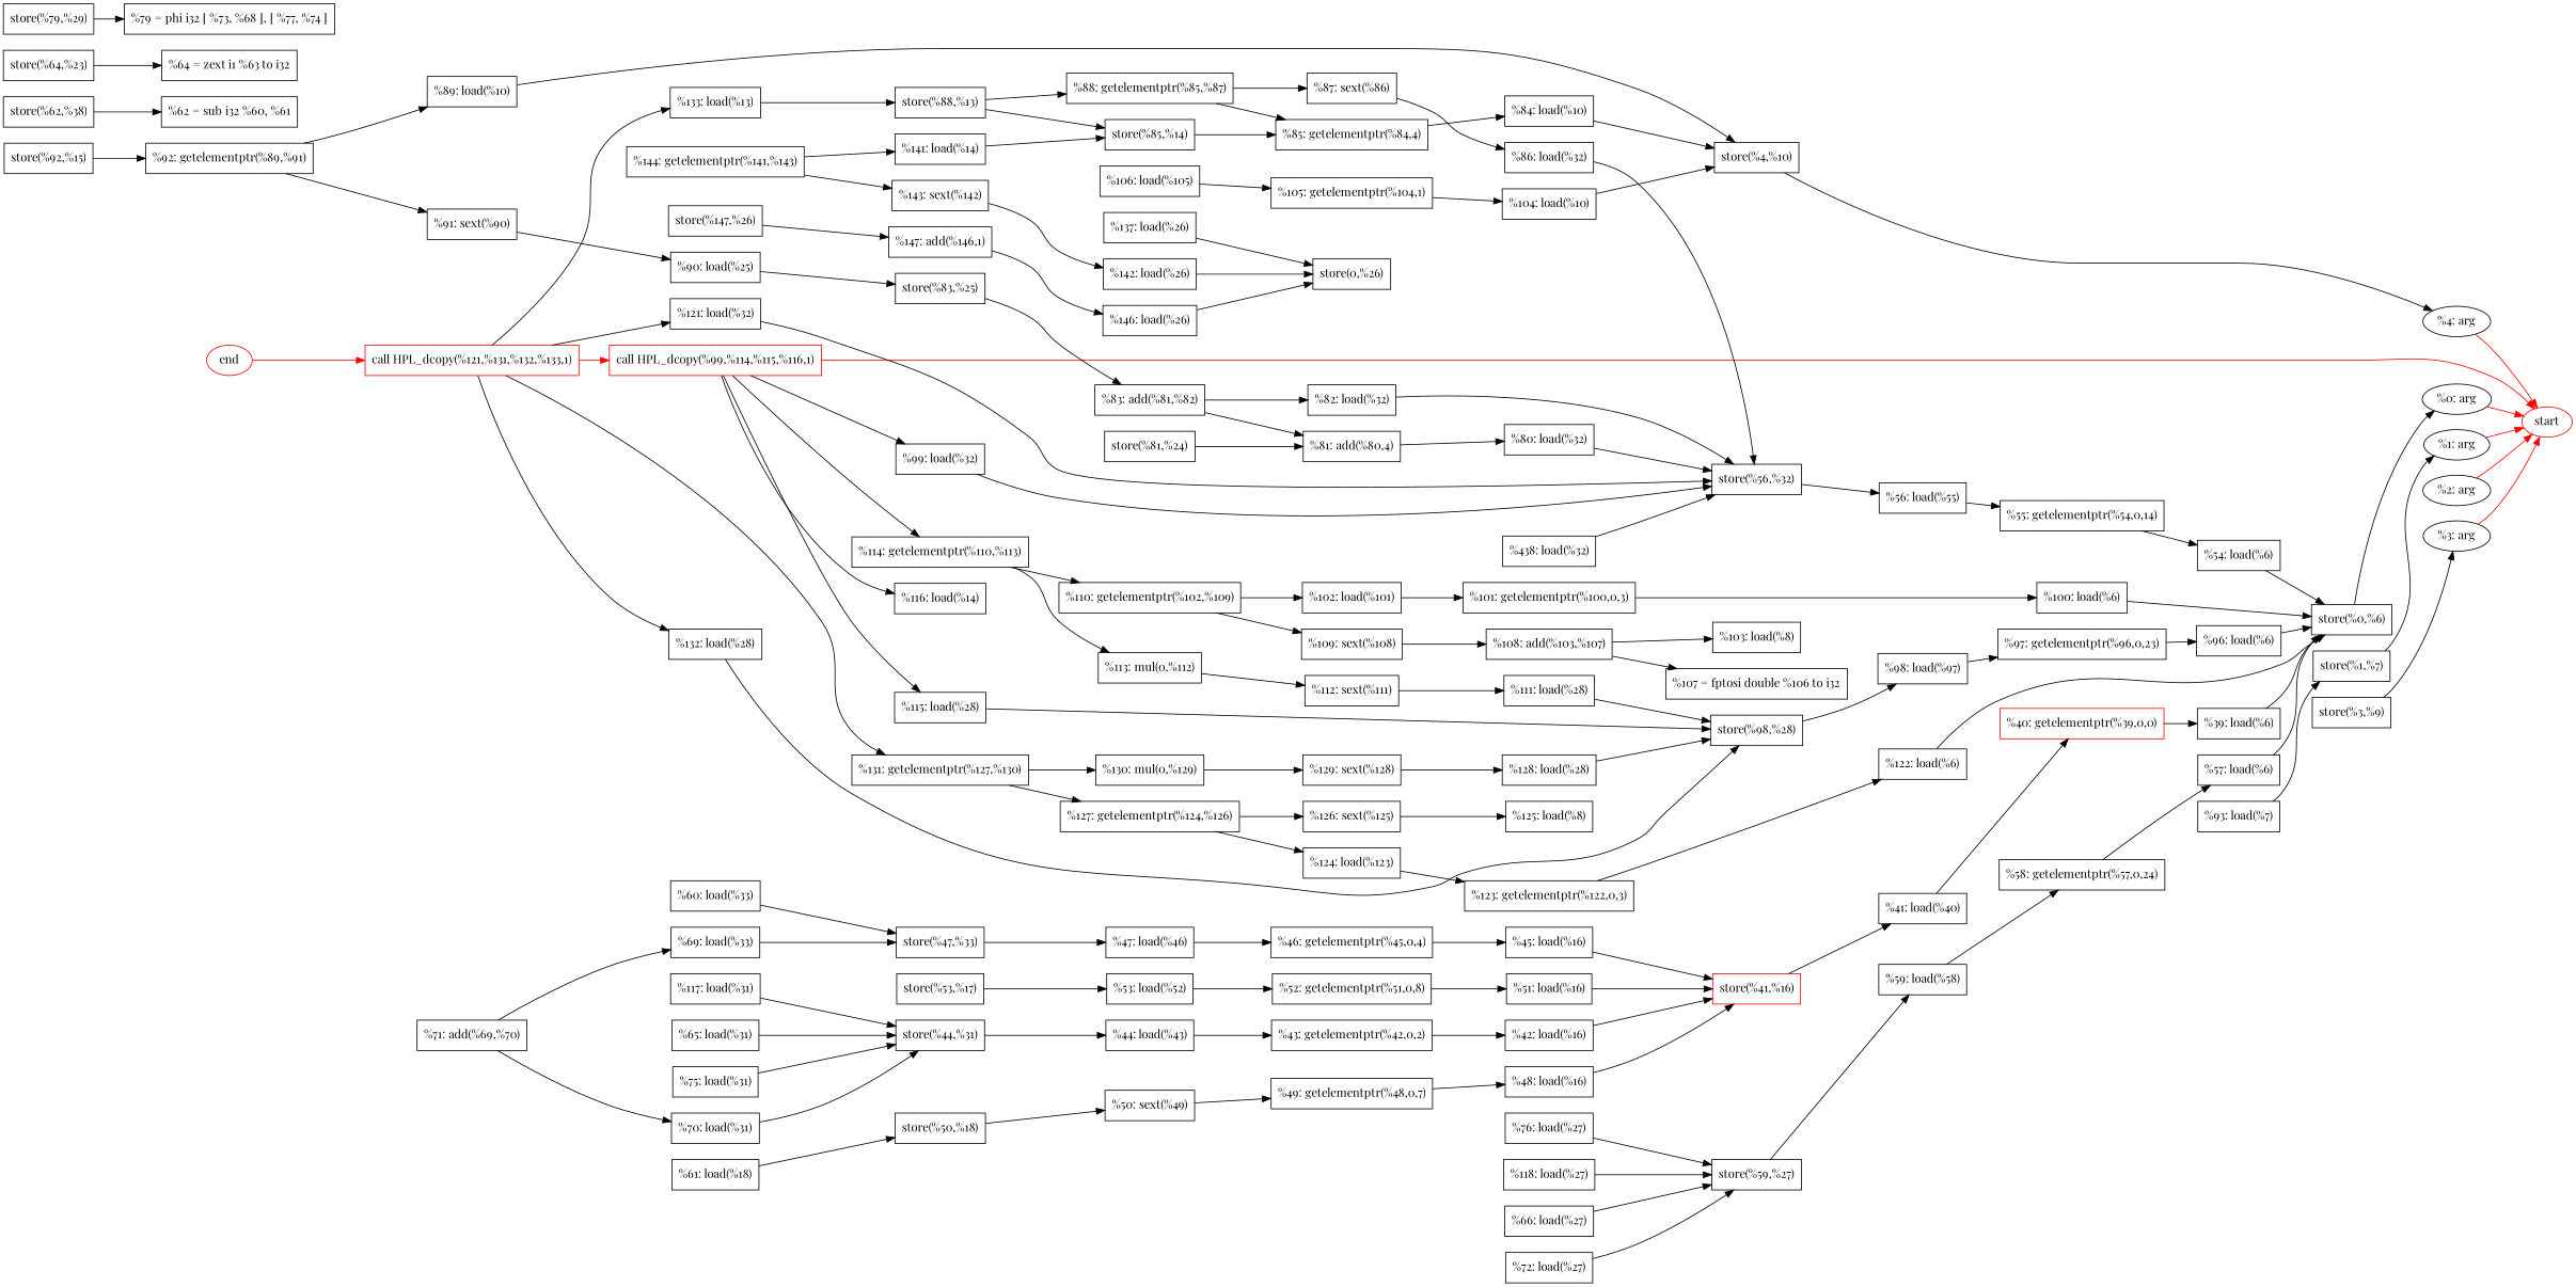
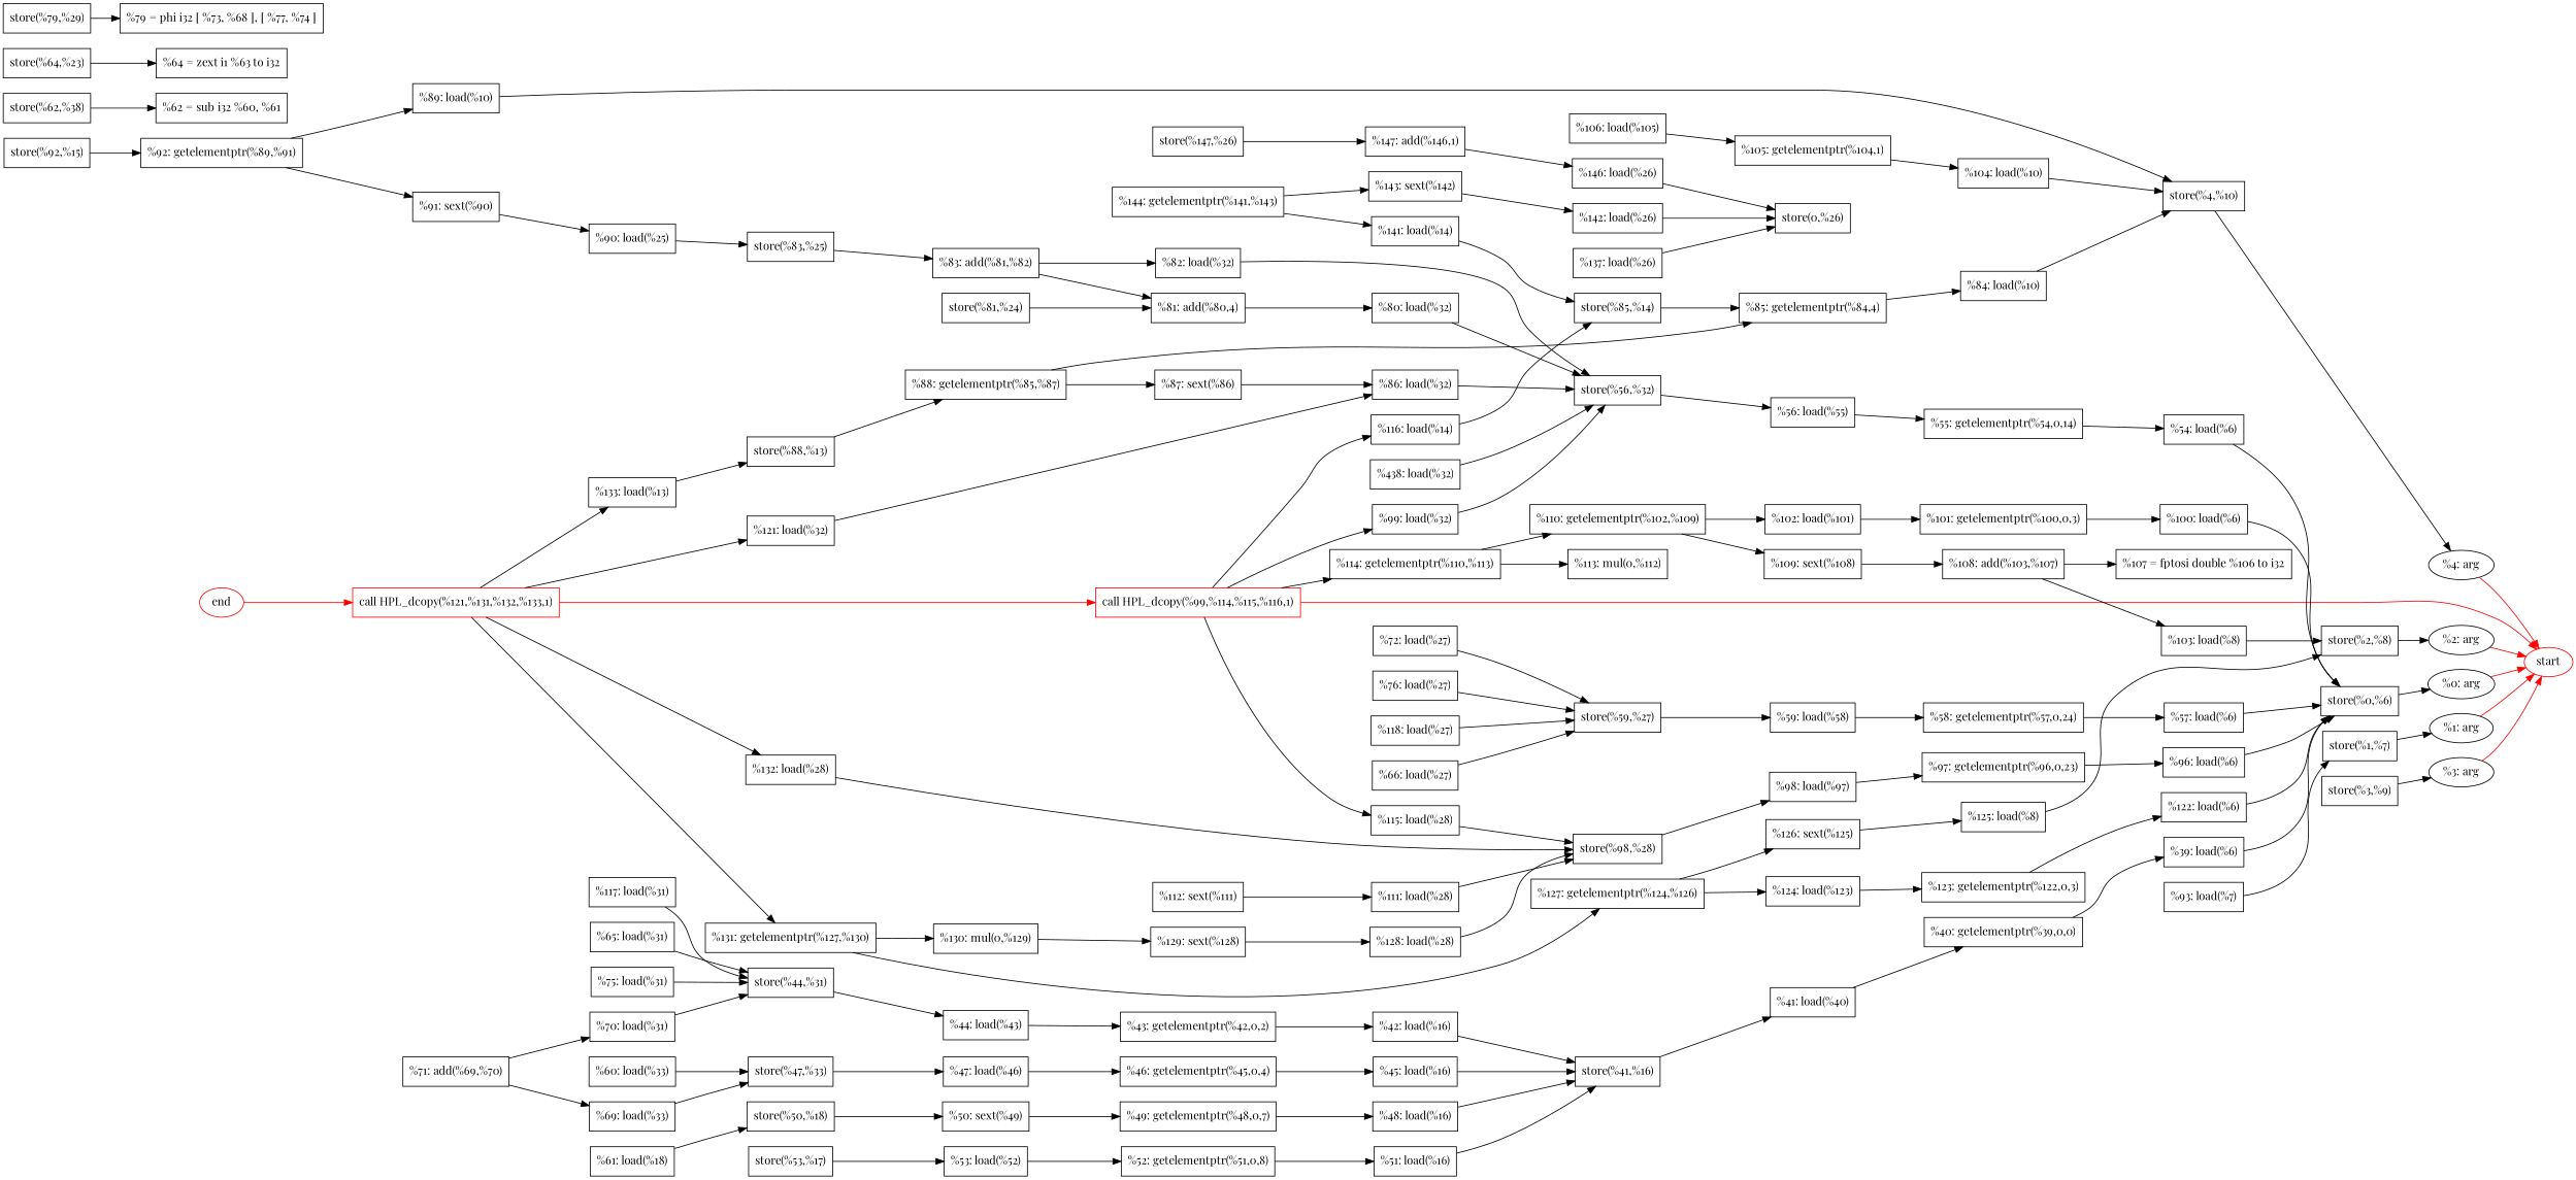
  digraph {
    fontname="Playfair Display"
    rankdir=LR
    node [fontname="Playfair Display" shape=record]
    edge [fontname="Playfair Display"]
    n1 [color=red label=start shape=ellipse]
    n2 [color=red label=end shape=ellipse]
    n3 [color=red label="call HPL_dcopy(%121,%131,%132,%133,1)"]
    n4 [color=red label="call HPL_dcopy(%99,%114,%115,%116,1)"]
    n5 [label="%121: load(%32)"]
    n6 [label="%131: getelementptr(%127,%130)"]
    n7 [label="%132: load(%28)"]
    n8 [label="%133: load(%13)"]
    n9 [label="%0: arg" shape=ellipse]
    n10 [label="%1: arg" shape=ellipse]
    n11 [label="%2: arg" shape=ellipse]
    n12 [label="%3: arg" shape=ellipse]
    n13 [label="%4: arg" shape=ellipse]
    n14 [label="store(%0,%6)"]
    n15 [label="store(%1,%7)"]
+   n16 [label="store(%2,%8)"]
    n17 [label="store(%3,%9)"]
    n18 [label="store(%4,%10)"]
    n19 [label="%39: load(%6)"]
-   n20 [label="%40: getelementptr(%39,0,0)" color=red]
+   n20 [label="%40: getelementptr(%39,0,0)"]
    n21 [label="%41: load(%40)"]
-   n22 [label="store(%41,%16)" color=red]
+   n22 [label="store(%41,%16)"]
    n23 [label="%42: load(%16)"]
    n24 [label="%43: getelementptr(%42,0,2)"]
    n25 [label="%44: load(%43)"]
    n26 [label="store(%44,%31)"]
    n27 [label="%45: load(%16)"]
    n28 [label="%46: getelementptr(%45,0,4)"]
    n29 [label="%47: load(%46)"]
    n30 [label="store(%47,%33)"]
    n31 [label="%48: load(%16)"]
    n32 [label="%49: getelementptr(%48,0,7)"]
    n33 [label="%50: sext(%49)"]
    n34 [label="store(%50,%18)"]
    n35 [label="%51: load(%16)"]
    n36 [label="%52: getelementptr(%51,0,8)"]
    n37 [label="%53: load(%52)"]
    n38 [label="store(%53,%17)"]
    n39 [label="%54: load(%6)"]
    n40 [label="%55: getelementptr(%54,0,14)"]
    n41 [label="%56: load(%55)"]
    n42 [label="store(%56,%32)"]
    n43 [label="%57: load(%6)"]
    n44 [label="%58: getelementptr(%57,0,24)"]
    n45 [label="%59: load(%58)"]
    n46 [label="store(%59,%27)"]
    n47 [label="%60: load(%33)"]
    n48 [label="%61: load(%18)"]
    n49 [label="%62 = sub i32 %60, %61"]
    n50 [label="store(%62,%38)"]
    n51 [label="%64 = zext i1 %63 to i32"]
    n52 [label="store(%64,%23)"]
    n53 [label="%65: load(%31)"]
    n54 [label="%66: load(%27)"]
    n55 [label="%69: load(%33)"]
    n56 [label="%70: load(%31)"]
    n57 [label="%71: add(%69,%70)"]
    n58 [label="%72: load(%27)"]
    n59 [label="%75: load(%31)"]
    n60 [label="%76: load(%27)"]
    n61 [label="%79 = phi i32 [ %73, %68 ], [ %77, %74 ]"]
    n62 [label="store(%79,%29)"]
    n63 [label="%80: load(%32)"]
    n64 [label="%81: add(%80,4)"]
    n65 [label="store(%81,%24)"]
    n66 [label="%82: load(%32)"]
    n67 [label="%83: add(%81,%82)"]
    n68 [label="store(%83,%25)"]
    n69 [label="%84: load(%10)"]
    n70 [label="%85: getelementptr(%84,4)"]
    n71 [label="store(%85,%14)"]
    n72 [label="%86: load(%32)"]
    n73 [label="%87: sext(%86)"]
    n74 [label="%88: getelementptr(%85,%87)"]
    n75 [label="store(%88,%13)"]
    n76 [label="%89: load(%10)"]
    n77 [label="%90: load(%25)"]
    n78 [label="%91: sext(%90)"]
    n79 [label="%92: getelementptr(%89,%91)"]
    n80 [label="store(%92,%15)"]
    n81 [label="%93: load(%7)"]
    n82 [label="%96: load(%6)"]
    n83 [label="%97: getelementptr(%96,0,23)"]
    n84 [label="%98: load(%97)"]
    n85 [label="store(%98,%28)"]
    n86 [label="%99: load(%32)"]
    n87 [label="%100: load(%6)"]
    n88 [label="%101: getelementptr(%100,0,3)"]
    n89 [label="%102: load(%101)"]
    n90 [label="%103: load(%8)"]
    n91 [label="%104: load(%10)"]
    n92 [label="%105: getelementptr(%104,1)"]
    n93 [label="%106: load(%105)"]
    n94 [label="%107 = fptosi double %106 to i32"]
    n95 [label="%108: add(%103,%107)"]
    n96 [label="%109: sext(%108)"]
    n97 [label="%110: getelementptr(%102,%109)"]
    n98 [label="%111: load(%28)"]
    n99 [label="%112: sext(%111)"]
    n100 [label="%113: mul(0,%112)"]
    n101 [label="%114: getelementptr(%110,%113)"]
    n102 [label="%115: load(%28)"]
    n103 [label="%116: load(%14)"]
    n104 [label="%117: load(%31)"]
    n105 [label="%118: load(%27)"]
    n106 [label="%122: load(%6)"]
    n107 [label="%123: getelementptr(%122,0,3)"]
    n108 [label="%124: load(%123)"]
    n109 [label="%125: load(%8)"]
    n110 [label="%126: sext(%125)"]
    n111 [label="%127: getelementptr(%124,%126)"]
    n112 [label="%128: load(%28)"]
    n113 [label="%129: sext(%128)"]
    n114 [label="%130: mul(0,%129)"]
    n115 [label="store(0,%26)"]
    n116 [label="%137: load(%26)"]
    n117 [label="%438: load(%32)"]
    n118 [label="%141: load(%14)"]
    n119 [label="%142: load(%26)"]
    n120 [label="%143: sext(%142)"]
    n121 [label="%144: getelementptr(%141,%143)"]
    n122 [label="%146: load(%26)"]
    n123 [label="%147: add(%146,1)"]
    n124 [label="store(%147,%26)"]
    n2 -> n3 [color=red weight=100]
    n3 -> n4 [color=red weight=100]
    n3 -> n5
    n3 -> n6
    n3 -> n7
    n3 -> n8
    n4 -> n1 [color=red weight=100]
    n4 -> n86
    n4 -> n101
    n4 -> n102
    n4 -> n103
-   n5 -> n42
+   n5 -> n72
    n6 -> n111
    n6 -> n114
    n7 -> n85
    n8 -> n75
    n9 -> n1 [color=red weight=100]
    n10 -> n1 [color=red weight=100]
    n11 -> n1 [color=red weight=100]
    n12 -> n1 [color=red weight=100]
    n13 -> n1 [color=red weight=100]
    n14 -> n9
    n15 -> n10
+   n16 -> n11
    n17 -> n12
    n18 -> n13
    n19 -> n14
    n20 -> n19
    n21 -> n20
    n22 -> n21
    n23 -> n22
    n24 -> n23
    n25 -> n24
    n26 -> n25
    n27 -> n22
    n28 -> n27
    n29 -> n28
    n30 -> n29
    n31 -> n22
    n32 -> n31
    n33 -> n32
    n34 -> n33
    n35 -> n22
    n36 -> n35
    n37 -> n36
    n38 -> n37
    n39 -> n14
    n40 -> n39
    n41 -> n40
    n42 -> n41
    n43 -> n14
    n44 -> n43
    n45 -> n44
    n46 -> n45
    n47 -> n30
    n48 -> n34
    n50 -> n49
    n52 -> n51
    n53 -> n26
    n54 -> n46
    n55 -> n30
    n56 -> n26
    n57 -> n55
    n57 -> n56
    n58 -> n46
    n59 -> n26
    n60 -> n46
    n62 -> n61
    n63 -> n42
    n64 -> n63
    n65 -> n64
    n66 -> n42
    n67 -> n64
    n67 -> n66
    n68 -> n67
    n69 -> n18
    n70 -> n69
    n71 -> n70
    n72 -> n42
    n73 -> n72
    n74 -> n70
    n74 -> n73
    n75 -> n74
    n76 -> n18
    n77 -> n68
    n78 -> n77
    n79 -> n76
    n79 -> n78
    n80 -> n79
    n81 -> n15
    n82 -> n14
    n83 -> n82
    n84 -> n83
    n85 -> n84
    n86 -> n42
    n87 -> n14
    n88 -> n87
    n89 -> n88
+   n90 -> n16
    n91 -> n18
    n92 -> n91
    n93 -> n92
    n95 -> n90
    n95 -> n94
    n96 -> n95
    n97 -> n89
    n97 -> n96
    n98 -> n85
    n99 -> n98
-   n100 -> n99
    n101 -> n97
    n101 -> n100
    n102 -> n85
-   n75 -> n71
+   n103 -> n71
    n104 -> n26
    n105 -> n46
    n106 -> n14
    n107 -> n106
    n108 -> n107
+   n109 -> n16
    n110 -> n109
    n111 -> n108
    n111 -> n110
    n112 -> n85
    n113 -> n112
    n114 -> n113
    n116 -> n115
    n117 -> n42
    n118 -> n71
    n119 -> n115
    n120 -> n119
    n121 -> n118
    n121 -> n120
    n122 -> n115
    n123 -> n122
    n124 -> n123
  }
